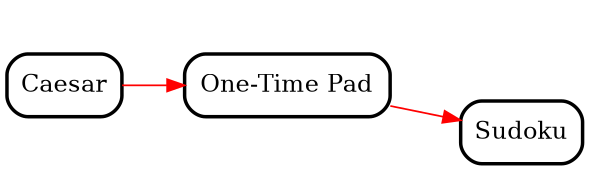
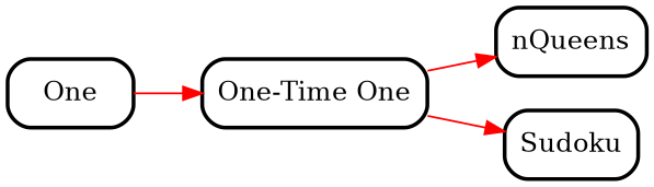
  digraph {
    rankdir=LR
    node [fillcolor=white penwidth=2 shape=box style="rounded,filled"]
    edge [color=red penwidth=1]
-   n1 [label="One-Time Pad"]
-   Caesar
+   n1 [label="One-Time One"]
+   Caesar [label=One]
+   nQueens
    Sudoku
+   n1 -> nQueens
    n1 -> Sudoku
    Caesar -> n1
  }
